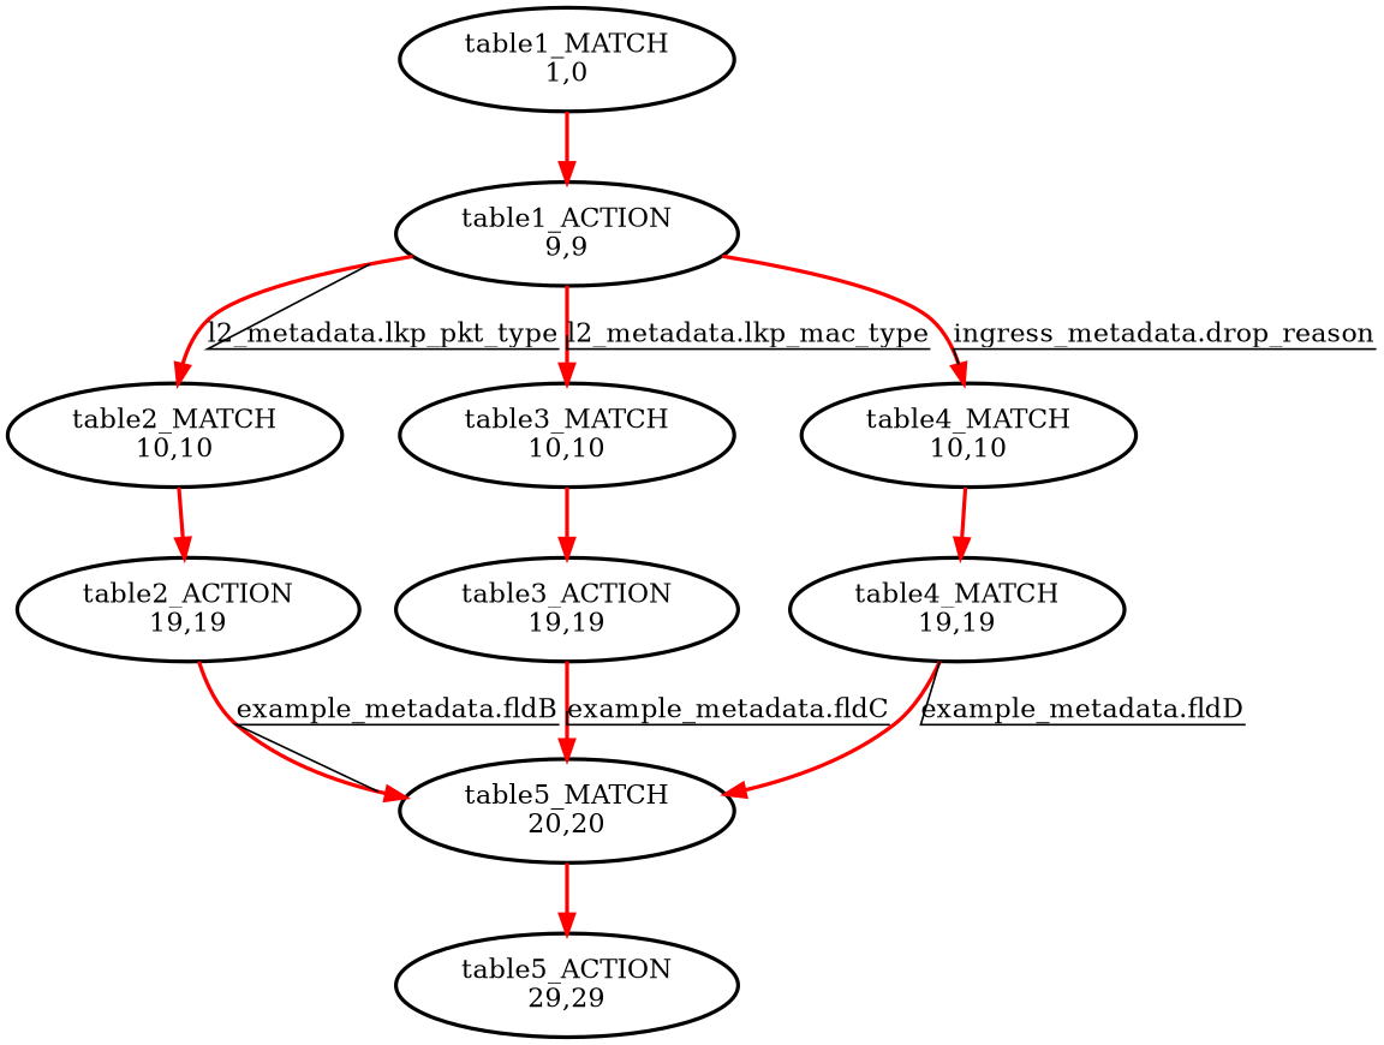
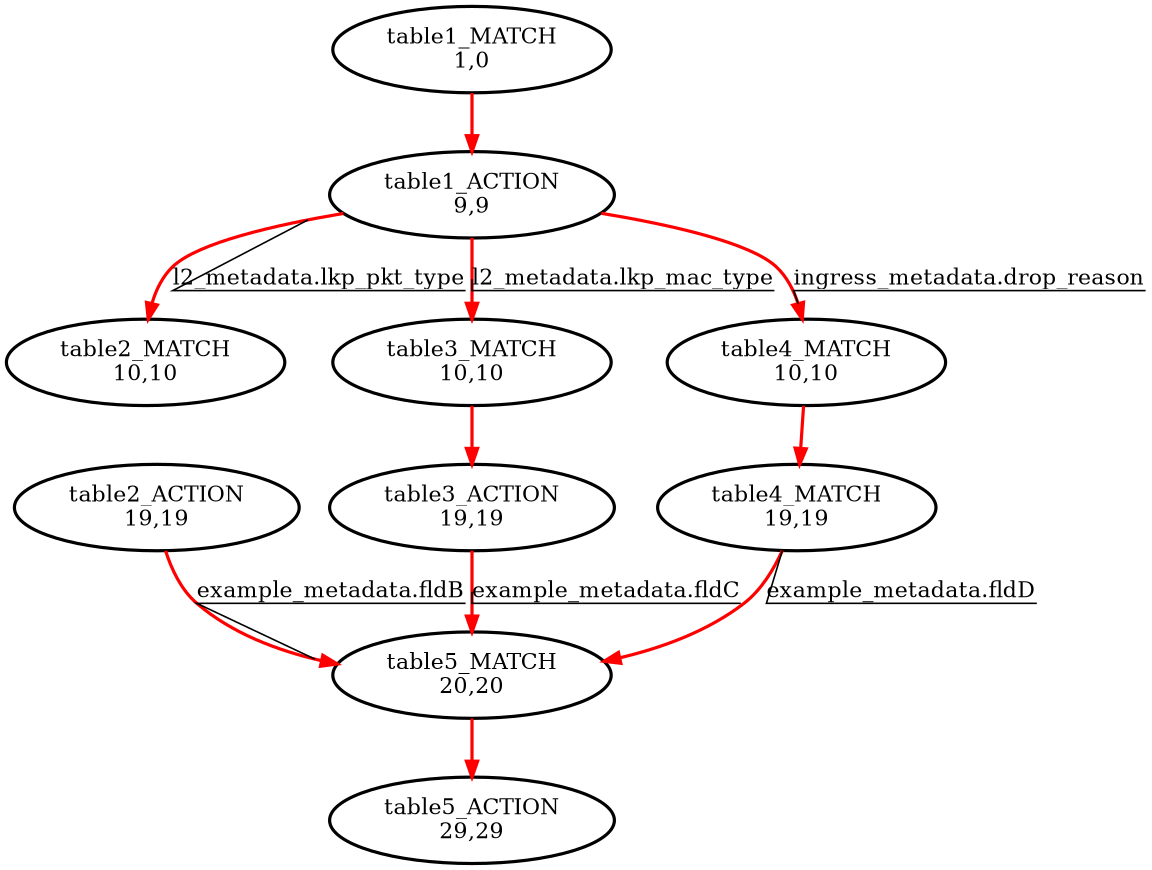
  digraph {
    node [style=bold]
    edge [color=red decorate=true style=bold]
    n1 [label="table1_ACTION\n9,9"]
    n2 [label="table2_MATCH\n10,10"]
    n3 [label="table3_MATCH\n10,10"]
    n4 [label="table4_MATCH\n10,10"]
    n5 [label="table2_ACTION\n19,19"]
    n6 [label="table3_ACTION\n19,19"]
    n7 [label="table4_MATCH\n19,19"]
    n8 [label="table1_MATCH\n1,0"]
    n9 [label="table5_MATCH\n20,20"]
    n10 [label="table5_ACTION\n29,29"]
    n1 -> n2 [label="l2_metadata.lkp_pkt_type"]
    n1 -> n3 [label="l2_metadata.lkp_mac_type"]
    n1 -> n4 [label="ingress_metadata.drop_reason"]
-   n2 -> n5 [decorate=""]
    n3 -> n6 [decorate=""]
    n4 -> n7 [decorate=""]
    n5 -> n9 [label="example_metadata.fldB"]
    n6 -> n9 [label="example_metadata.fldC"]
    n7 -> n9 [label="example_metadata.fldD"]
    n8 -> n1 [decorate=""]
    n9 -> n10 [decorate=""]
  }
